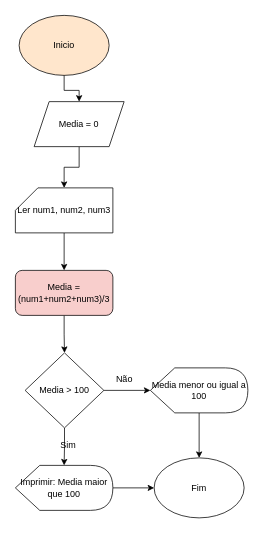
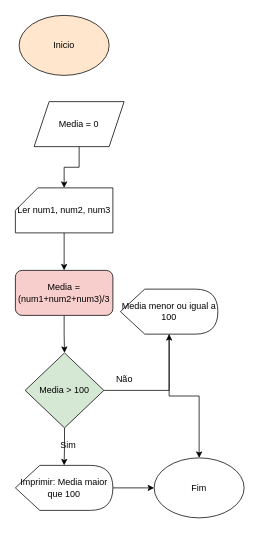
  <mxCell id="0" />
  <mxCell id="1" parent="0" />
  <mxCell id="2" value="Inicio" style="ellipse;whiteSpace=wrap;html=1;fillColor=#ffe6cc;" parent="1" vertex="1"><mxGeometry x="25" y="20" width="120" height="80" as="geometry" /></mxCell>
  <mxCell id="3" value="" style="edgeStyle=orthogonalEdgeStyle;rounded=0;orthogonalLoop=1;jettySize=auto;html=1;entryX=0.5;entryY=0;entryDx=0;entryDy=0;" parent="1" source="4" target="6" edge="1"><mxGeometry relative="1" as="geometry"><mxPoint x="85" y="290" as="targetPoint" /></mxGeometry></mxCell>
  <mxCell id="4" value="Ler num1, num2, num3" style="shape=card;whiteSpace=wrap;html=1;" parent="1" vertex="1"><mxGeometry x="20" y="250" width="130" height="60" as="geometry" /></mxCell>
  <mxCell id="5" value="" style="edgeStyle=orthogonalEdgeStyle;rounded=0;orthogonalLoop=1;jettySize=auto;html=1;" parent="1" source="6" target="12" edge="1"><mxGeometry relative="1" as="geometry" /></mxCell>
  <mxCell id="6" value="Media =(num1+num2+num3)/3" style="rounded=1;whiteSpace=wrap;html=1;fillColor=#f8cecc;" parent="1" vertex="1"><mxGeometry x="20" y="360" width="130" height="60" as="geometry" /></mxCell>
- <mxCell id="7" value="" style="edgeStyle=orthogonalEdgeStyle;rounded=0;orthogonalLoop=1;jettySize=auto;html=1;" parent="1" source="2" target="9" edge="1"><mxGeometry relative="1" as="geometry"><mxPoint x="85" y="100" as="sourcePoint" /><mxPoint x="85" y="230" as="targetPoint" /></mxGeometry></mxCell>
  <mxCell id="8" value="" style="edgeStyle=orthogonalEdgeStyle;rounded=0;orthogonalLoop=1;jettySize=auto;html=1;" parent="1" source="9" target="4" edge="1"><mxGeometry relative="1" as="geometry" /></mxCell>
  <mxCell id="9" value="Media = 0" style="shape=parallelogram;perimeter=parallelogramPerimeter;whiteSpace=wrap;html=1;fixedSize=1;" parent="1" vertex="1"><mxGeometry x="45" y="135" width="120" height="60" as="geometry" /></mxCell>
  <mxCell id="10" value="" style="edgeStyle=orthogonalEdgeStyle;rounded=0;orthogonalLoop=1;jettySize=auto;html=1;" parent="1" source="12" target="14" edge="1"><mxGeometry relative="1" as="geometry" /></mxCell>
  <mxCell id="11" value="" style="edgeStyle=orthogonalEdgeStyle;rounded=0;orthogonalLoop=1;jettySize=auto;html=1;" parent="1" source="12" target="16" edge="1"><mxGeometry relative="1" as="geometry" /></mxCell>
- <mxCell id="12" value="Media &amp;gt; 100" style="rhombus;whiteSpace=wrap;html=1;" parent="1" vertex="1"><mxGeometry x="33" y="470" width="105" height="100" as="geometry" /></mxCell>
+ <mxCell id="12" value="Media &amp;gt; 100" style="rhombus;whiteSpace=wrap;html=1;fillColor=#d5e8d4;" parent="1" vertex="1"><mxGeometry x="33" y="470" width="105" height="100" as="geometry" /></mxCell>
  <mxCell id="13" value="" style="edgeStyle=orthogonalEdgeStyle;rounded=0;orthogonalLoop=1;jettySize=auto;html=1;" parent="1" source="14" target="17" edge="1"><mxGeometry relative="1" as="geometry" /></mxCell>
  <mxCell id="14" value="Imprimir: Media maior que 100" style="shape=display;whiteSpace=wrap;html=1;" parent="1" vertex="1"><mxGeometry x="20" y="620" width="130" height="60" as="geometry" /></mxCell>
  <mxCell id="15" value="" style="edgeStyle=orthogonalEdgeStyle;rounded=0;orthogonalLoop=1;jettySize=auto;html=1;" parent="1" source="16" target="17" edge="1"><mxGeometry relative="1" as="geometry" /></mxCell>
- <mxCell id="16" value="Media menor ou igual a 100" style="shape=display;whiteSpace=wrap;html=1;" parent="1" vertex="1"><mxGeometry x="200" y="490" width="130" height="60" as="geometry" /></mxCell>
+ <mxCell id="16" value="Media menor ou igual a 100" style="shape=display;whiteSpace=wrap;html=1;" parent="1" vertex="1"><mxGeometry x="160" y="385" width="130" height="60" as="geometry" /></mxCell>
  <mxCell id="17" value="Fim" style="ellipse;whiteSpace=wrap;html=1;" parent="1" vertex="1"><mxGeometry x="205" y="610" width="120" height="80" as="geometry" /></mxCell>
  <mxCell id="18" value="Sim" style="text;html=1;align=center;verticalAlign=middle;resizable=0;points=[];autosize=1;strokeColor=none;fillColor=none;" vertex="1" parent="1"><mxGeometry x="70" y="578" width="40" height="30" as="geometry" /></mxCell>
  <mxCell id="19" value="Não" style="text;html=1;align=center;verticalAlign=middle;resizable=0;points=[];autosize=1;strokeColor=none;fillColor=none;" vertex="1" parent="1"><mxGeometry x="140" y="490" width="50" height="30" as="geometry" /></mxCell>
